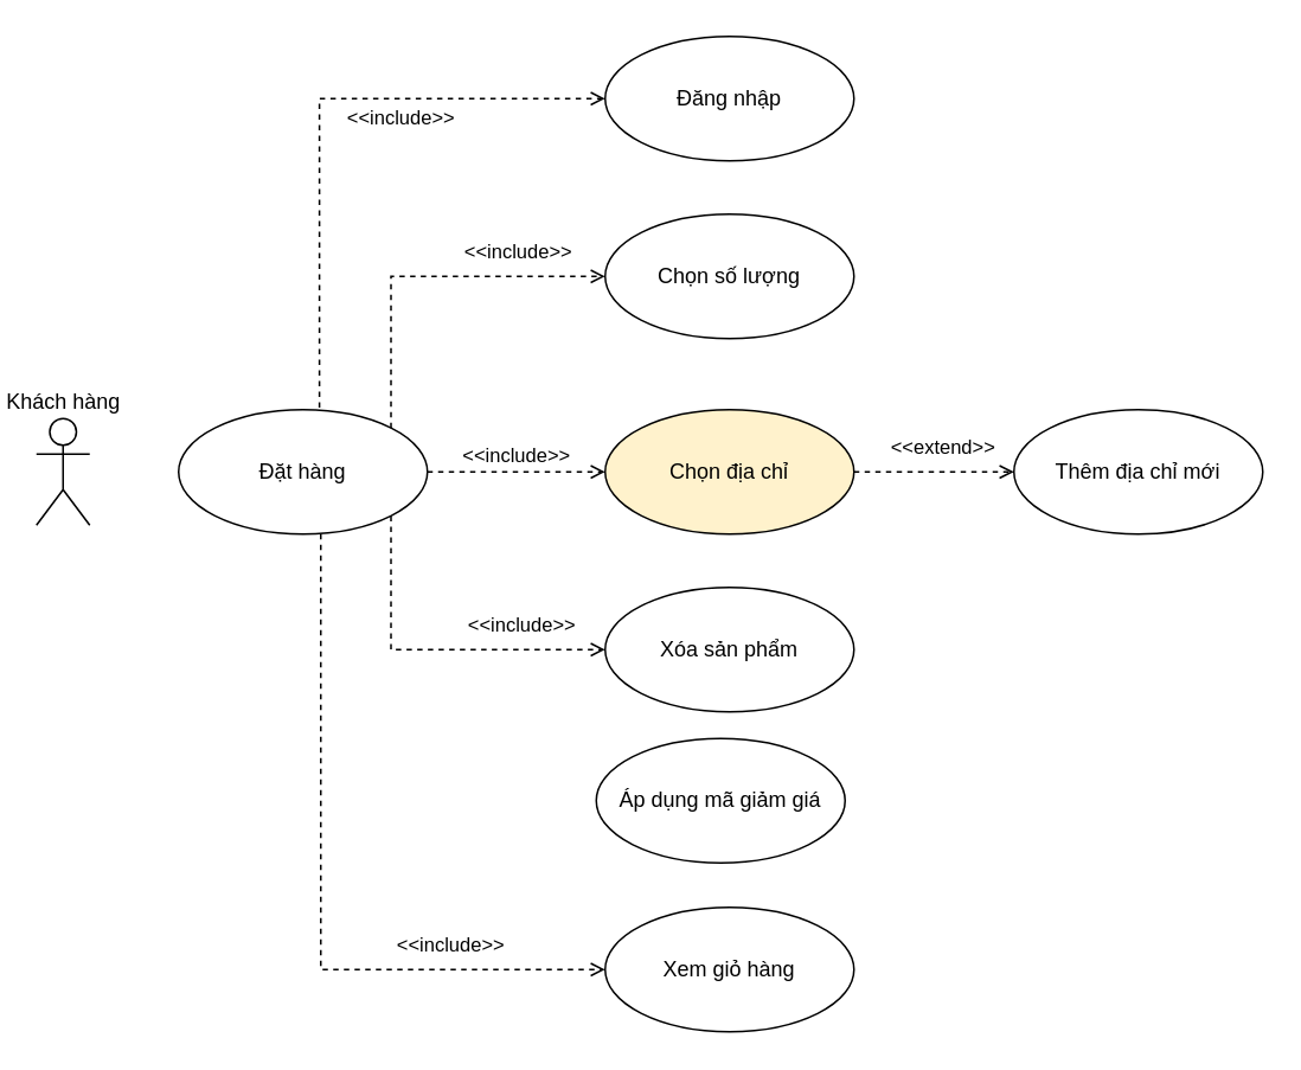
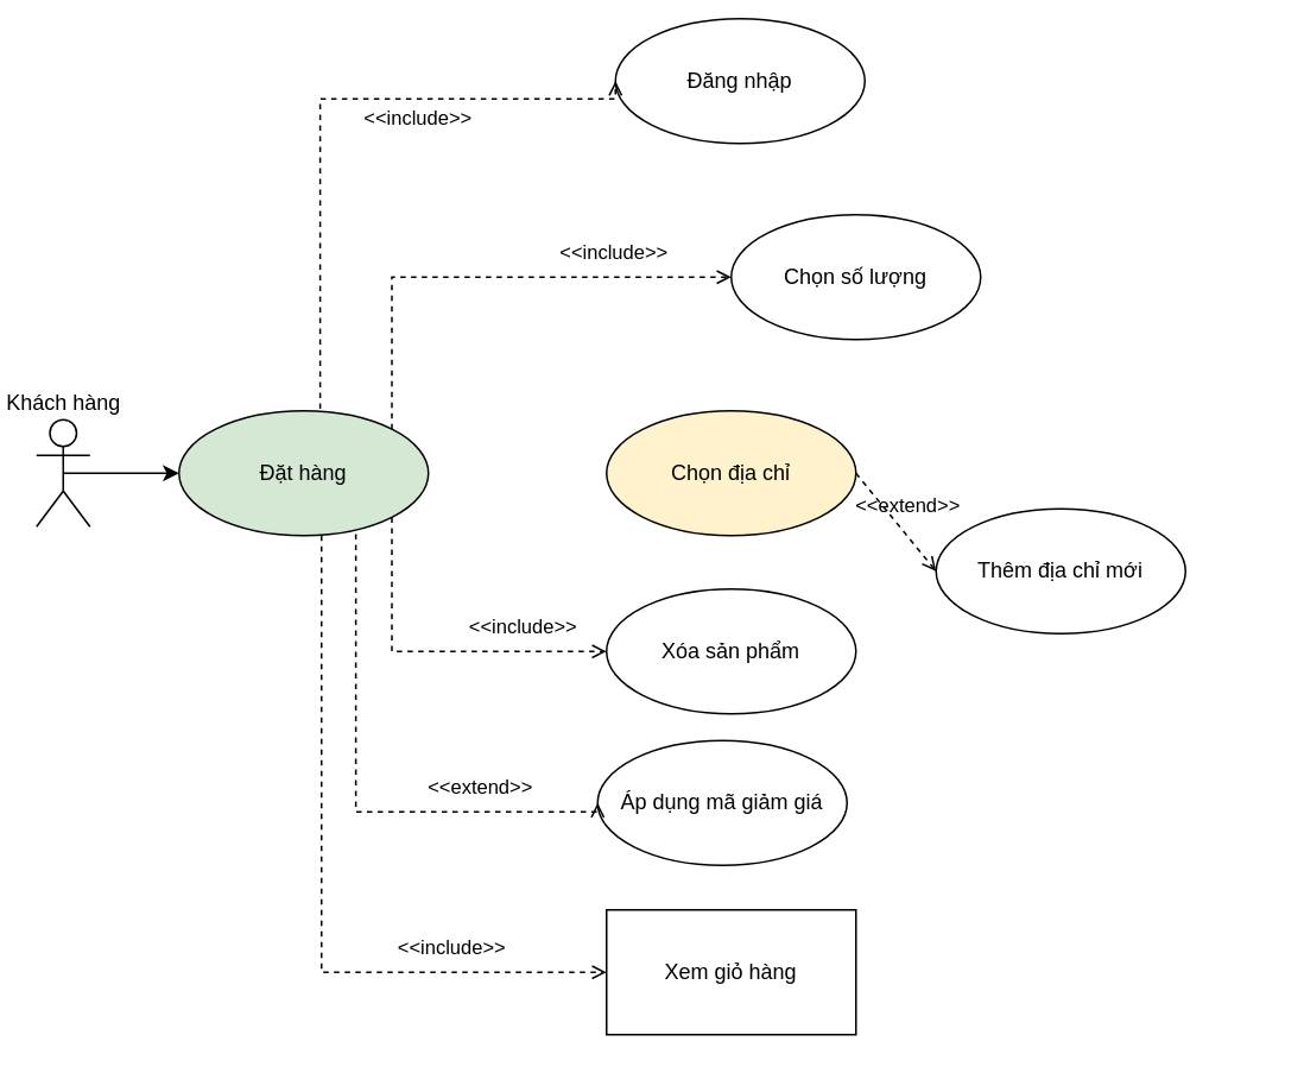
  <mxCell id="0" />
  <mxCell id="1" parent="0" />
+ <mxCell id="2" style="rounded=0;orthogonalLoop=1;jettySize=auto;html=1;exitX=0.5;exitY=0.5;exitDx=0;exitDy=0;exitPerimeter=0;" edge="1" parent="1" source="3" target="4"><mxGeometry relative="1" as="geometry" /></mxCell>
  <mxCell id="3" value="Khách hàng" style="shape=umlActor;html=1;verticalLabelPosition=top;verticalAlign=bottom;align=center;labelPosition=center;" vertex="1" parent="1"><mxGeometry x="20" y="235" width="30" height="60" as="geometry" /></mxCell>
- <mxCell id="4" value="Đặt hàng" style="ellipse;whiteSpace=wrap;html=1;" vertex="1" parent="1"><mxGeometry x="100" y="230" width="140" height="70" as="geometry" /></mxCell>
+ <mxCell id="4" value="Đặt hàng" style="ellipse;whiteSpace=wrap;html=1;fillColor=#d5e8d4;" vertex="1" parent="1"><mxGeometry x="100" y="230" width="140" height="70" as="geometry" /></mxCell>
  <mxCell id="5" value="Chọn địa chỉ" style="ellipse;whiteSpace=wrap;html=1;fillColor=#fff2cc;" vertex="1" parent="1"><mxGeometry x="340" y="230" width="140" height="70" as="geometry" /></mxCell>
- <mxCell id="6" value="&amp;lt;&amp;lt;include&amp;gt;&amp;gt;" style="edgeStyle=none;html=1;endArrow=open;verticalAlign=bottom;dashed=1;labelBackgroundColor=none;rounded=0;exitX=1;exitY=0.5;exitDx=0;exitDy=0;entryX=0;entryY=0.5;entryDx=0;entryDy=0;" edge="1" parent="1" source="4" target="5"><mxGeometry width="160" relative="1" as="geometry"><mxPoint x="80" y="210" as="sourcePoint" /><mxPoint x="240" y="210" as="targetPoint" /></mxGeometry></mxCell>
  <mxCell id="7" value="&amp;lt;&amp;lt;include&amp;gt;&amp;gt;" style="edgeStyle=elbowEdgeStyle;html=1;endArrow=open;verticalAlign=bottom;dashed=1;labelBackgroundColor=none;rounded=0;exitX=1;exitY=0;exitDx=0;exitDy=0;entryX=0;entryY=0.5;entryDx=0;entryDy=0;elbow=vertical;" edge="1" parent="1" source="4" target="11"><mxGeometry x="0.524" y="5" width="160" relative="1" as="geometry"><mxPoint x="290" y="280" as="sourcePoint" /><mxPoint x="341" y="160" as="targetPoint" /><Array as="points"><mxPoint x="290" y="155" /></Array><mxPoint as="offset" /></mxGeometry></mxCell>
- <mxCell id="8" value="Xem giỏ hàng" style="ellipse;whiteSpace=wrap;html=1;" vertex="1" parent="1"><mxGeometry x="340" y="510" width="140" height="70" as="geometry" /></mxCell>
+ <mxCell id="8" value="Xem giỏ hàng" style="whiteSpace=wrap;html=1;rounded=0;" vertex="1" parent="1"><mxGeometry x="340" y="510" width="140" height="70" as="geometry" /></mxCell>
  <mxCell id="9" value="&amp;lt;&amp;lt;include&amp;gt;&amp;gt;" style="edgeStyle=elbowEdgeStyle;html=1;endArrow=open;verticalAlign=bottom;dashed=1;labelBackgroundColor=none;rounded=0;entryX=0;entryY=0.5;entryDx=0;entryDy=0;" edge="1" parent="1" target="8"><mxGeometry x="0.57" y="5" width="160" relative="1" as="geometry"><mxPoint x="180" y="300" as="sourcePoint" /><mxPoint x="390" y="215" as="targetPoint" /><Array as="points"><mxPoint x="180" y="430" /></Array><mxPoint as="offset" /></mxGeometry></mxCell>
  <mxCell id="10" value="Xóa sản phẩm&lt;span style=&quot;color: rgba(0, 0, 0, 0); font-family: monospace; font-size: 0px; text-align: start; text-wrap-mode: nowrap;&quot;&gt;%3CmxGraphModel%3E%3Croot%3E%3CmxCell%20id%3D%220%22%2F%3E%3CmxCell%20id%3D%221%22%20parent%3D%220%22%2F%3E%3CmxCell%20id%3D%222%22%20value%3D%22%26amp%3Blt%3B%26amp%3Blt%3Binclude%26amp%3Bgt%3B%26amp%3Bgt%3B%22%20style%3D%22edgeStyle%3Dnone%3Bhtml%3D1%3BendArrow%3Dopen%3BverticalAlign%3Dbottom%3Bdashed%3D1%3BlabelBackgroundColor%3Dnone%3Brounded%3D0%3BexitX%3D1%3BexitY%3D0.5%3BexitDx%3D0%3BexitDy%3D0%3BentryX%3D0%3BentryY%3D0.5%3BentryDx%3D0%3BentryDy%3D0%3B%22%20edge%3D%221%22%20parent%3D%221%22%3E%3CmxGeometry%20width%3D%22160%22%20relative%3D%221%22%20as%3D%22geometry%22%3E%3CmxPoint%20x%3D%22540%22%20y%3D%22370%22%20as%3D%22sourcePoint%22%2F%3E%3CmxPoint%20x%3D%22580%22%20y%3D%22485%22%20as%3D%22targetPoint%22%2F%3E%3C%2FmxGeometry%3E%3C%2FmxCell%3E%3C%2Froot%3E%3C%2FmxGraphModel%3E&lt;/span&gt;" style="ellipse;whiteSpace=wrap;html=1;" vertex="1" parent="1"><mxGeometry x="340" y="330" width="140" height="70" as="geometry" /></mxCell>
- <mxCell id="11" value="Chọn số lượng" style="ellipse;whiteSpace=wrap;html=1;" vertex="1" parent="1"><mxGeometry x="340" y="120" width="140" height="70" as="geometry" /></mxCell>
- <mxCell id="12" value="Đăng nhập" style="ellipse;whiteSpace=wrap;html=1;" vertex="1" parent="1"><mxGeometry x="340" y="20" width="140" height="70" as="geometry" /></mxCell>
+ <mxCell id="11" value="Chọn số lượng" style="ellipse;whiteSpace=wrap;html=1;" vertex="1" parent="1"><mxGeometry x="410" y="120" width="140" height="70" as="geometry" /></mxCell>
+ <mxCell id="12" value="Đăng nhập" style="ellipse;whiteSpace=wrap;html=1;" vertex="1" parent="1"><mxGeometry x="345" y="10" width="140" height="70" as="geometry" /></mxCell>
  <mxCell id="13" value="&amp;lt;&amp;lt;include&amp;gt;&amp;gt;" style="edgeStyle=elbowEdgeStyle;html=1;endArrow=open;verticalAlign=bottom;dashed=1;labelBackgroundColor=none;rounded=0;exitX=0.566;exitY=-0.017;exitDx=0;exitDy=0;entryX=0;entryY=0.5;entryDx=0;entryDy=0;exitPerimeter=0;elbow=vertical;" edge="1" parent="1" source="4" target="12"><mxGeometry x="0.313" y="-20" width="160" relative="1" as="geometry"><mxPoint x="250" y="275" as="sourcePoint" /><mxPoint x="350" y="165" as="targetPoint" /><Array as="points"><mxPoint x="260" y="55" /></Array><mxPoint as="offset" /></mxGeometry></mxCell>
  <mxCell id="14" value="&amp;lt;&amp;lt;include&amp;gt;&amp;gt;" style="edgeStyle=elbowEdgeStyle;html=1;endArrow=open;verticalAlign=bottom;dashed=1;labelBackgroundColor=none;rounded=0;exitX=1;exitY=1;exitDx=0;exitDy=0;elbow=vertical;entryX=0;entryY=0.5;entryDx=0;entryDy=0;" edge="1" parent="1" source="4" target="10"><mxGeometry x="0.524" y="5" width="160" relative="1" as="geometry"><mxPoint x="229" y="250" as="sourcePoint" /><mxPoint x="270" y="420" as="targetPoint" /><Array as="points"><mxPoint x="280" y="365" /></Array><mxPoint as="offset" /></mxGeometry></mxCell>
  <mxCell id="15" value="Áp dụng mã giảm giá" style="ellipse;whiteSpace=wrap;html=1;" vertex="1" parent="1"><mxGeometry x="335" y="415" width="140" height="70" as="geometry" /></mxCell>
- <mxCell id="17" value="Thêm địa chỉ mới" style="ellipse;whiteSpace=wrap;html=1;" vertex="1" parent="1"><mxGeometry x="570" y="230" width="140" height="70" as="geometry" /></mxCell>
+ <mxCell id="16" value="&amp;lt;&amp;lt;extend&amp;gt;&amp;gt;" style="edgeStyle=elbowEdgeStyle;html=1;endArrow=open;verticalAlign=bottom;dashed=1;labelBackgroundColor=none;rounded=0;exitX=0.709;exitY=0.989;exitDx=0;exitDy=0;entryX=0;entryY=0.5;entryDx=0;entryDy=0;elbow=vertical;exitPerimeter=0;" edge="1" parent="1" source="4" target="15"><mxGeometry x="0.524" y="5" width="160" relative="1" as="geometry"><mxPoint x="229" y="300" as="sourcePoint" /><mxPoint x="350" y="375" as="targetPoint" /><Array as="points"><mxPoint x="270" y="455" /></Array><mxPoint as="offset" /></mxGeometry></mxCell>
+ <mxCell id="17" value="Thêm địa chỉ mới" style="ellipse;whiteSpace=wrap;html=1;" vertex="1" parent="1"><mxGeometry x="525" y="285" width="140" height="70" as="geometry" /></mxCell>
  <mxCell id="18" value="&amp;lt;&amp;lt;extend&amp;gt;&amp;gt;" style="html=1;endArrow=open;verticalAlign=bottom;dashed=1;labelBackgroundColor=none;rounded=0;exitX=1;exitY=0.5;exitDx=0;exitDy=0;entryX=0;entryY=0.5;entryDx=0;entryDy=0;elbow=vertical;" edge="1" parent="1" source="5" target="17"><mxGeometry x="0.111" y="5" width="160" relative="1" as="geometry"><mxPoint x="209" y="309" as="sourcePoint" /><mxPoint x="350" y="465" as="targetPoint" /><mxPoint as="offset" /></mxGeometry></mxCell>
